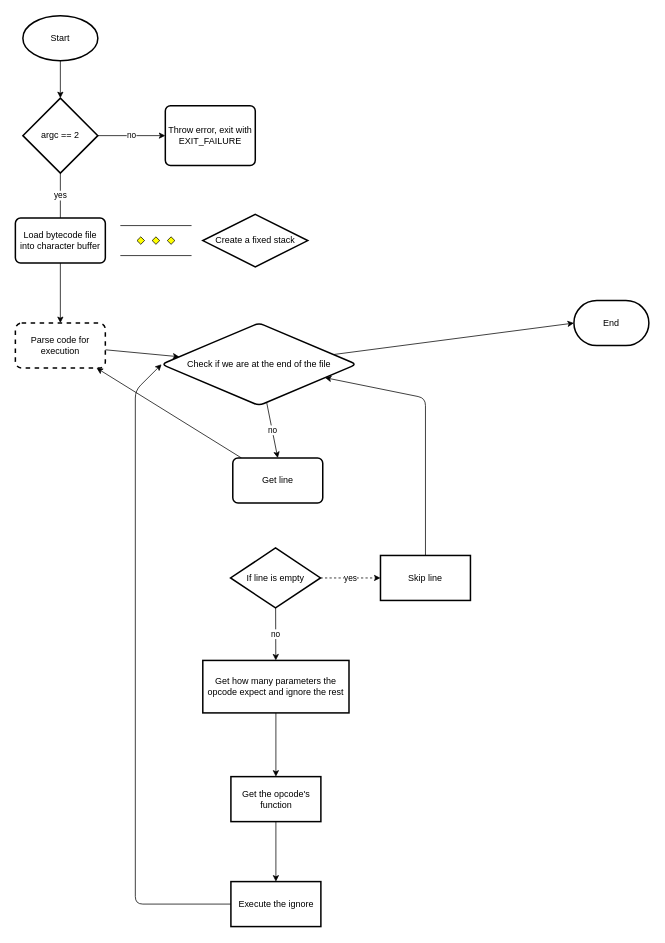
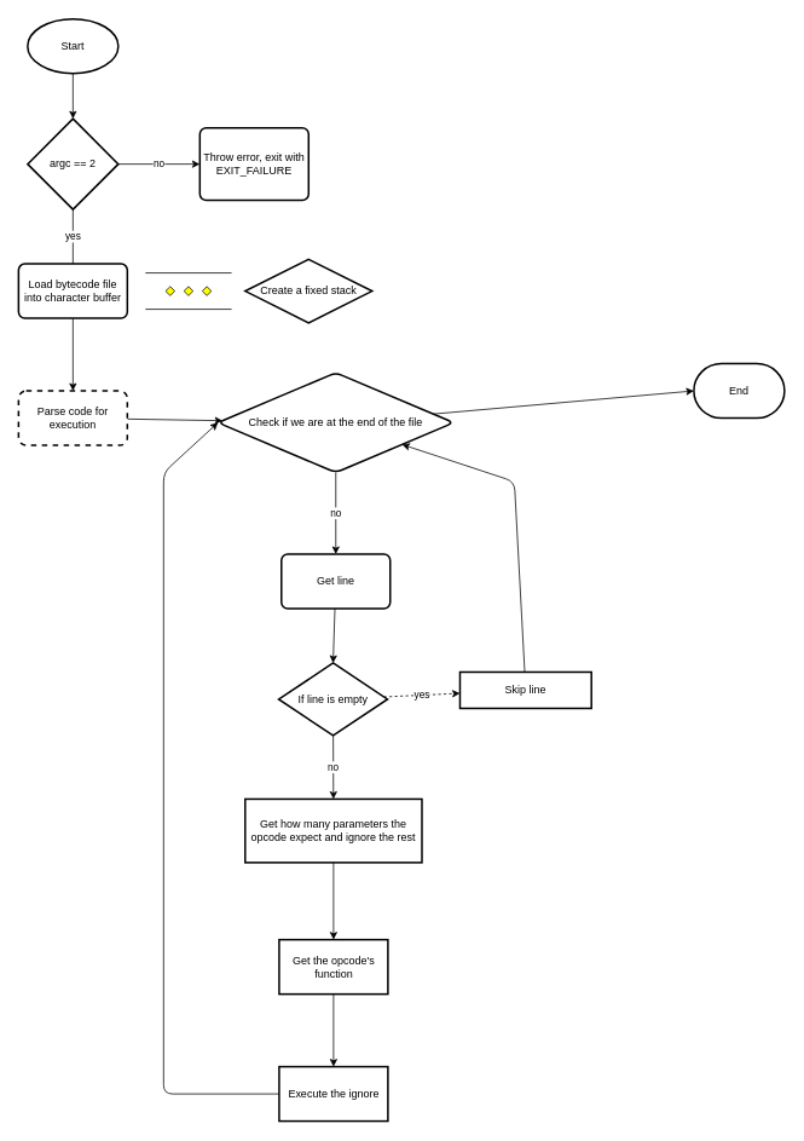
  <mxCell id="0" />
  <mxCell id="1" parent="0" />
  <mxCell id="2" style="edgeStyle=none;html=1;entryX=0.5;entryY=0;entryDx=0;entryDy=0;entryPerimeter=0;" edge="1" parent="1" target="5"><mxGeometry relative="1" as="geometry"><mxPoint x="80" y="80" as="sourcePoint" /></mxGeometry></mxCell>
  <mxCell id="3" value="no" style="edgeStyle=none;html=1;entryX=0;entryY=0.5;entryDx=0;entryDy=0;" edge="1" parent="1" source="5" target="6"><mxGeometry relative="1" as="geometry" /></mxCell>
  <mxCell id="4" value="yes" style="edgeStyle=none;html=1;entryX=0.5;entryY=0;entryDx=0;entryDy=0;endArrow=none;" edge="1" parent="1" source="5" target="8"><mxGeometry relative="1" as="geometry" /></mxCell>
  <mxCell id="5" value="argc == 2" style="strokeWidth=2;html=1;shape=mxgraph.flowchart.decision;whiteSpace=wrap;" vertex="1" parent="1"><mxGeometry x="30" y="130" width="100" height="100" as="geometry" /></mxCell>
  <mxCell id="6" value="Throw error, exit with EXIT_FAILURE" style="rounded=1;whiteSpace=wrap;html=1;absoluteArcSize=1;arcSize=14;strokeWidth=2;" vertex="1" parent="1"><mxGeometry x="220" y="140" width="120" height="80" as="geometry" /></mxCell>
  <mxCell id="7" value="" style="edgeStyle=none;html=1;" edge="1" parent="1" source="8" target="14"><mxGeometry relative="1" as="geometry" /></mxCell>
  <mxCell id="8" value="Load bytecode file into character buffer" style="rounded=1;whiteSpace=wrap;html=1;absoluteArcSize=1;arcSize=14;strokeWidth=2;" vertex="1" parent="1"><mxGeometry x="20" y="290" width="120" height="60" as="geometry" /></mxCell>
- <mxCell id="9" style="edgeStyle=none;html=1;" edge="1" parent="1" source="10" target="14"><mxGeometry relative="1" as="geometry"><mxPoint x="370" y="710" as="targetPoint" /></mxGeometry></mxCell>
+ <mxCell id="9" style="edgeStyle=none;html=1;entryX=0.5;entryY=0;entryDx=0;entryDy=0;" edge="1" parent="1" source="10" target="18"><mxGeometry relative="1" as="geometry"><mxPoint x="370" y="710" as="targetPoint" /></mxGeometry></mxCell>
  <mxCell id="10" value="Get line" style="rounded=1;whiteSpace=wrap;html=1;absoluteArcSize=1;arcSize=14;strokeWidth=2;" vertex="1" parent="1"><mxGeometry x="310" y="610" width="120" height="60" as="geometry" /></mxCell>
  <mxCell id="11" value="" style="verticalLabelPosition=bottom;verticalAlign=top;html=1;shape=mxgraph.flowchart.parallel_mode;pointerEvents=1" vertex="1" parent="1"><mxGeometry x="160" y="300" width="95" height="40" as="geometry" /></mxCell>
  <mxCell id="12" value="Create a fixed stack" style="rhombus;whiteSpace=wrap;html=1;absoluteArcSize=1;arcSize=14;strokeWidth=2;" vertex="1" parent="1"><mxGeometry x="270" y="285" width="140" height="70" as="geometry" /></mxCell>
  <mxCell id="13" value="" style="edgeStyle=none;html=1;" edge="1" parent="1" source="14" target="29"><mxGeometry relative="1" as="geometry" /></mxCell>
  <mxCell id="14" value="Parse code for execution" style="whiteSpace=wrap;html=1;rounded=1;arcSize=14;strokeWidth=2;dashed=1;" vertex="1" parent="1"><mxGeometry x="20" y="430" width="120" height="60" as="geometry" /></mxCell>
  <mxCell id="15" value="Start" style="strokeWidth=2;html=1;shape=mxgraph.flowchart.start_1;whiteSpace=wrap;" vertex="1" parent="1"><mxGeometry x="30" y="20" width="100" height="60" as="geometry" /></mxCell>
  <mxCell id="16" value="yes" style="edgeStyle=none;html=1;dashed=1;" edge="1" parent="1" source="18" target="20"><mxGeometry relative="1" as="geometry" /></mxCell>
  <mxCell id="17" value="no" style="edgeStyle=none;html=1;" edge="1" parent="1" source="18" target="22"><mxGeometry relative="1" as="geometry" /></mxCell>
  <mxCell id="18" value="If line is empty" style="rhombus;whiteSpace=wrap;html=1;strokeWidth=2;" vertex="1" parent="1"><mxGeometry x="307" y="730" width="120" height="80" as="geometry" /></mxCell>
  <mxCell id="19" style="edgeStyle=none;html=1;" edge="1" parent="1" source="20" target="29"><mxGeometry relative="1" as="geometry"><Array as="points"><mxPoint x="567" y="530" /></Array></mxGeometry></mxCell>
- <mxCell id="20" value="Skip line" style="whiteSpace=wrap;html=1;strokeWidth=2;" vertex="1" parent="1"><mxGeometry x="507" y="740" width="120" height="60" as="geometry" /></mxCell>
+ <mxCell id="20" value="Skip line" style="whiteSpace=wrap;html=1;strokeWidth=2;" vertex="1" parent="1"><mxGeometry x="507" y="740" width="145" height="40" as="geometry" /></mxCell>
  <mxCell id="21" value="" style="edgeStyle=none;html=1;" edge="1" parent="1" source="22" target="24"><mxGeometry relative="1" as="geometry" /></mxCell>
  <mxCell id="22" value="Get how many parameters the opcode expect and ignore the rest" style="whiteSpace=wrap;html=1;strokeWidth=2;" vertex="1" parent="1"><mxGeometry x="270" y="880" width="195" height="70" as="geometry" /></mxCell>
  <mxCell id="23" value="" style="edgeStyle=none;html=1;" edge="1" parent="1" source="24" target="26"><mxGeometry relative="1" as="geometry" /></mxCell>
  <mxCell id="24" value="Get the opcode's function" style="whiteSpace=wrap;html=1;strokeWidth=2;" vertex="1" parent="1"><mxGeometry x="307.5" y="1035" width="120" height="60" as="geometry" /></mxCell>
  <mxCell id="25" style="edgeStyle=none;html=1;entryX=0;entryY=0.5;entryDx=0;entryDy=0;" edge="1" parent="1" source="26" target="29"><mxGeometry relative="1" as="geometry"><Array as="points"><mxPoint x="180" y="1205" /><mxPoint x="180" y="520" /></Array></mxGeometry></mxCell>
  <mxCell id="26" value="Execute the ignore" style="whiteSpace=wrap;html=1;strokeWidth=2;" vertex="1" parent="1"><mxGeometry x="307.5" y="1175" width="120" height="60" as="geometry" /></mxCell>
  <mxCell id="27" value="no" style="edgeStyle=none;html=1;entryX=0.5;entryY=0;entryDx=0;entryDy=0;" edge="1" parent="1" source="29" target="10"><mxGeometry relative="1" as="geometry" /></mxCell>
  <mxCell id="28" style="edgeStyle=none;html=1;entryX=0;entryY=0.5;entryDx=0;entryDy=0;entryPerimeter=0;" edge="1" parent="1" source="29" target="30"><mxGeometry relative="1" as="geometry" /></mxCell>
- <mxCell id="29" value="Check if we are at the end of the file" style="rhombus;whiteSpace=wrap;html=1;rounded=1;arcSize=14;strokeWidth=2;" vertex="1" parent="1"><mxGeometry x="215" y="430" width="260" height="110" as="geometry" /></mxCell>
+ <mxCell id="29" value="Check if we are at the end of the file" style="rhombus;whiteSpace=wrap;html=1;rounded=1;arcSize=14;strokeWidth=2;" vertex="1" parent="1"><mxGeometry x="240" y="410" width="260" height="110" as="geometry" /></mxCell>
  <mxCell id="30" value="End" style="strokeWidth=2;html=1;shape=mxgraph.flowchart.terminator;whiteSpace=wrap;rounded=1;" vertex="1" parent="1"><mxGeometry x="765" y="400" width="100" height="60" as="geometry" /></mxCell>
